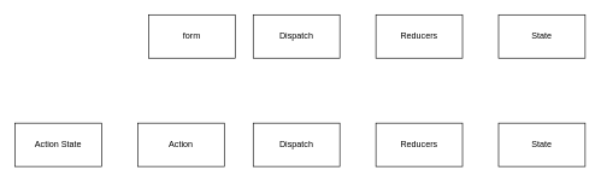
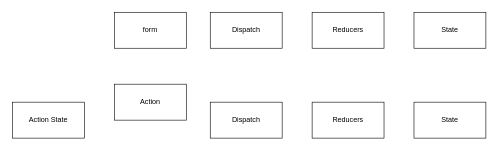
  <mxCell id="0" />
  <mxCell id="1" parent="0" />
  <mxCell id="2" value="Action State" style="rounded=0;whiteSpace=wrap;html=1;" vertex="1" parent="1"><mxGeometry x="20" y="170" width="120" height="60" as="geometry" /></mxCell>
- <mxCell id="3" value="Action" style="rounded=0;whiteSpace=wrap;html=1;" vertex="1" parent="1"><mxGeometry x="190" y="170" width="120" height="60" as="geometry" /></mxCell>
+ <mxCell id="3" value="Action" style="rounded=0;whiteSpace=wrap;html=1;" vertex="1" parent="1"><mxGeometry x="190" y="140" width="120" height="60" as="geometry" /></mxCell>
  <mxCell id="4" value="Dispatch" style="rounded=0;whiteSpace=wrap;html=1;" vertex="1" parent="1"><mxGeometry x="350" y="170" width="120" height="60" as="geometry" /></mxCell>
  <mxCell id="5" value="Reducers" style="rounded=0;whiteSpace=wrap;html=1;" vertex="1" parent="1"><mxGeometry x="520" y="170" width="120" height="60" as="geometry" /></mxCell>
  <mxCell id="6" value="State" style="rounded=0;whiteSpace=wrap;html=1;" vertex="1" parent="1"><mxGeometry x="690" y="170" width="120" height="60" as="geometry" /></mxCell>
- <mxCell id="7" value="form" style="rounded=0;whiteSpace=wrap;html=1;" vertex="1" parent="1"><mxGeometry x="205" y="20" width="120" height="60" as="geometry" /></mxCell>
+ <mxCell id="7" value="form" style="rounded=0;whiteSpace=wrap;html=1;" vertex="1" parent="1"><mxGeometry x="190" y="20" width="120" height="60" as="geometry" /></mxCell>
  <mxCell id="8" value="Dispatch" style="rounded=0;whiteSpace=wrap;html=1;" vertex="1" parent="1"><mxGeometry x="350" y="20" width="120" height="60" as="geometry" /></mxCell>
  <mxCell id="9" value="Reducers" style="rounded=0;whiteSpace=wrap;html=1;" vertex="1" parent="1"><mxGeometry x="520" y="20" width="120" height="60" as="geometry" /></mxCell>
  <mxCell id="10" value="State" style="rounded=0;whiteSpace=wrap;html=1;" vertex="1" parent="1"><mxGeometry x="690" y="20" width="120" height="60" as="geometry" /></mxCell>
